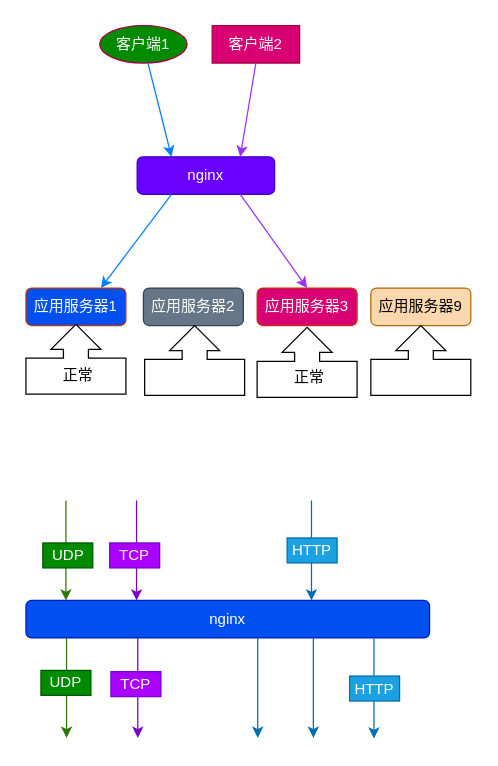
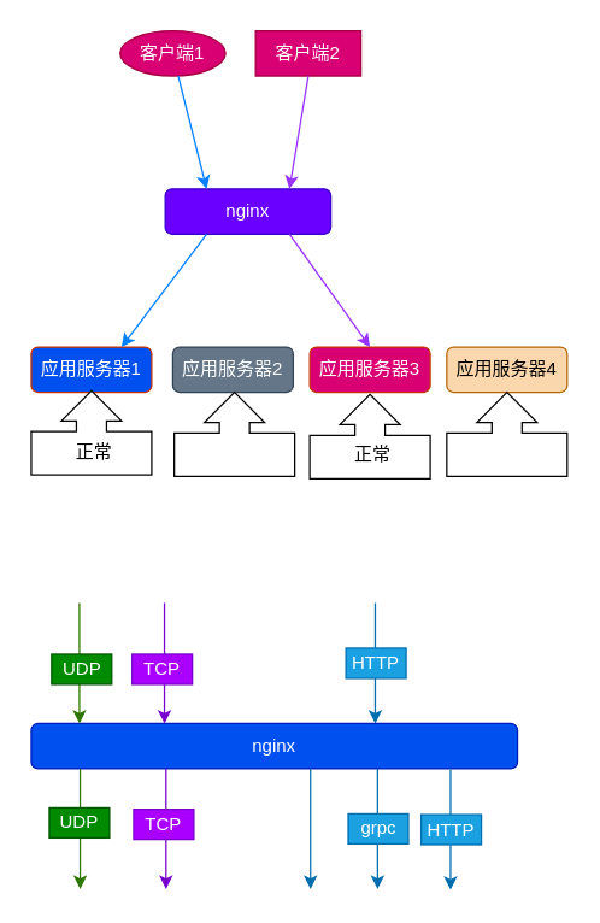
  <mxCell id="0" />
  <mxCell id="1" parent="0" />
  <mxCell id="2" value="" style="group" vertex="1" connectable="0" parent="1"><mxGeometry x="20" y="20" width="356" height="309.5" as="geometry" /></mxCell>
- <mxCell id="3" value="客户端1" style="ellipse;whiteSpace=wrap;html=1;fillColor=#008a00;strokeColor=#A50040;fontColor=#ffffff;" vertex="1" parent="2"><mxGeometry x="59" width="70" height="30" as="geometry" /></mxCell>
+ <mxCell id="3" value="客户端1" style="ellipse;whiteSpace=wrap;html=1;fillColor=#d80073;strokeColor=#A50040;fontColor=#ffffff;" vertex="1" parent="2"><mxGeometry x="59" width="70" height="30" as="geometry" /></mxCell>
  <mxCell id="4" value="客户端2" style="whiteSpace=wrap;html=1;fillColor=#d80073;strokeColor=#A50040;fontColor=#ffffff;rounded=0;" vertex="1" parent="2"><mxGeometry x="149" width="70" height="30" as="geometry" /></mxCell>
  <mxCell id="5" value="nginx" style="rounded=1;whiteSpace=wrap;html=1;fillColor=#6a00ff;strokeColor=#3700CC;fontColor=#ffffff;" vertex="1" parent="2"><mxGeometry x="89" y="105" width="110" height="30" as="geometry" /></mxCell>
  <mxCell id="6" value="应用服务器1" style="rounded=1;whiteSpace=wrap;html=1;fillColor=#0050ef;strokeColor=#C73500;fontColor=#ffffff;" vertex="1" parent="2"><mxGeometry y="210" width="80" height="30" as="geometry" /></mxCell>
  <mxCell id="7" value="" style="endArrow=classic;html=1;entryX=0.25;entryY=0;entryDx=0;entryDy=0;fillColor=#ffff88;strokeColor=#007FFF;" edge="1" parent="2" source="3" target="5"><mxGeometry width="50" height="50" relative="1" as="geometry"><mxPoint x="5" y="315" as="sourcePoint" /><mxPoint x="55" y="265" as="targetPoint" /></mxGeometry></mxCell>
  <mxCell id="8" value="" style="endArrow=classic;html=1;exitX=0.25;exitY=1;exitDx=0;exitDy=0;entryX=0.75;entryY=0;entryDx=0;entryDy=0;strokeColor=#007FFF;" edge="1" parent="2" source="5" target="6"><mxGeometry width="50" height="50" relative="1" as="geometry"><mxPoint x="5" y="315" as="sourcePoint" /><mxPoint x="55" y="265" as="targetPoint" /></mxGeometry></mxCell>
  <mxCell id="9" value="应用服务器2" style="rounded=1;whiteSpace=wrap;html=1;fillColor=#647687;strokeColor=#314354;fontColor=#ffffff;" vertex="1" parent="2"><mxGeometry x="94" y="210" width="80" height="30" as="geometry" /></mxCell>
  <mxCell id="10" value="应用服务器3" style="rounded=1;whiteSpace=wrap;html=1;fillColor=#d80073;strokeColor=#C73500;fontColor=#ffffff;" vertex="1" parent="2"><mxGeometry x="185" y="210" width="80" height="30" as="geometry" /></mxCell>
- <mxCell id="11" value="应用服务器9" style="rounded=1;whiteSpace=wrap;html=1;fillColor=#fad7ac;strokeColor=#b46504;" vertex="1" parent="2"><mxGeometry x="276" y="210" width="80" height="30" as="geometry" /></mxCell>
+ <mxCell id="11" value="应用服务器4" style="rounded=1;whiteSpace=wrap;html=1;fillColor=#fad7ac;strokeColor=#b46504;" vertex="1" parent="2"><mxGeometry x="276" y="210" width="80" height="30" as="geometry" /></mxCell>
  <mxCell id="12" value="" style="endArrow=classic;html=1;exitX=0.5;exitY=1;exitDx=0;exitDy=0;entryX=0.75;entryY=0;entryDx=0;entryDy=0;fillColor=#cce5ff;strokeColor=#9933FF;" edge="1" parent="2" source="4" target="5"><mxGeometry width="50" height="50" relative="1" as="geometry"><mxPoint x="5" y="315" as="sourcePoint" /><mxPoint x="55" y="265" as="targetPoint" /></mxGeometry></mxCell>
  <mxCell id="13" value="" style="endArrow=classic;html=1;exitX=0.75;exitY=1;exitDx=0;exitDy=0;entryX=0.5;entryY=0;entryDx=0;entryDy=0;fillColor=#ffff88;strokeColor=#9933FF;" edge="1" parent="2" source="5" target="10"><mxGeometry width="50" height="50" relative="1" as="geometry"><mxPoint x="5" y="315" as="sourcePoint" /><mxPoint x="55" y="265" as="targetPoint" /></mxGeometry></mxCell>
  <mxCell id="14" value="" style="group" vertex="1" connectable="0" parent="2"><mxGeometry x="12" y="227" width="56" height="80" as="geometry" /></mxCell>
  <mxCell id="15" value="&lt;table&gt;&lt;tbody&gt;&lt;tr&gt;&lt;td&gt;&lt;br&gt;&lt;/td&gt;&lt;td&gt;&lt;br&gt;&lt;/td&gt;&lt;td&gt;&lt;br&gt;&lt;/td&gt;&lt;td&gt;&lt;br&gt;&lt;/td&gt;&lt;/tr&gt;&lt;tr&gt;&lt;td&gt;&lt;br&gt;&lt;/td&gt;&lt;td&gt;&lt;br&gt;&lt;/td&gt;&lt;td&gt;&lt;br&gt;&lt;/td&gt;&lt;td&gt;&lt;br&gt;&lt;/td&gt;&lt;/tr&gt;&lt;tr&gt;&lt;td&gt;&lt;br&gt;&lt;/td&gt;&lt;td&gt;&lt;br&gt;&lt;/td&gt;&lt;td&gt;&lt;br&gt;&lt;/td&gt;&lt;td&gt;&lt;br&gt;&lt;/td&gt;&lt;/tr&gt;&lt;/tbody&gt;&lt;/table&gt;" style="html=1;shadow=0;dashed=0;align=center;verticalAlign=middle;shape=mxgraph.arrows2.calloutArrow;dy=10;dx=20;notch=28.83;arrowHead=10;rotation=-90;" vertex="1" parent="14"><mxGeometry width="56" height="80" as="geometry" /></mxCell>
  <mxCell id="16" value="正常" style="text;html=1;strokeColor=none;fillColor=none;align=center;verticalAlign=middle;whiteSpace=wrap;rounded=0;" vertex="1" parent="14"><mxGeometry x="9.5" y="42.5" width="40" height="20" as="geometry" /></mxCell>
  <mxCell id="17" value="&lt;table&gt;&lt;tbody&gt;&lt;tr&gt;&lt;td&gt;&lt;br&gt;&lt;/td&gt;&lt;td&gt;&lt;br&gt;&lt;/td&gt;&lt;td&gt;&lt;br&gt;&lt;/td&gt;&lt;td&gt;&lt;br&gt;&lt;/td&gt;&lt;/tr&gt;&lt;tr&gt;&lt;td&gt;&lt;br&gt;&lt;/td&gt;&lt;td&gt;&lt;br&gt;&lt;/td&gt;&lt;td&gt;&lt;br&gt;&lt;/td&gt;&lt;td&gt;&lt;br&gt;&lt;/td&gt;&lt;/tr&gt;&lt;tr&gt;&lt;td&gt;&lt;br&gt;&lt;/td&gt;&lt;td&gt;&lt;br&gt;&lt;/td&gt;&lt;td&gt;&lt;br&gt;&lt;/td&gt;&lt;td&gt;&lt;br&gt;&lt;/td&gt;&lt;/tr&gt;&lt;/tbody&gt;&lt;/table&gt;" style="html=1;shadow=0;dashed=0;align=center;verticalAlign=middle;shape=mxgraph.arrows2.calloutArrow;dy=10;dx=20;notch=28.83;arrowHead=10;rotation=-90;" vertex="1" parent="2"><mxGeometry x="197" y="229.5" width="56" height="80" as="geometry" /></mxCell>
  <mxCell id="18" value="正常" style="text;html=1;strokeColor=none;fillColor=none;align=center;verticalAlign=middle;whiteSpace=wrap;rounded=0;" vertex="1" parent="2"><mxGeometry x="206.5" y="272" width="40" height="20" as="geometry" /></mxCell>
  <mxCell id="19" value="&lt;table&gt;&lt;tbody&gt;&lt;tr&gt;&lt;td&gt;&lt;br&gt;&lt;/td&gt;&lt;td&gt;&lt;br&gt;&lt;/td&gt;&lt;td&gt;&lt;br&gt;&lt;/td&gt;&lt;td&gt;&lt;br&gt;&lt;/td&gt;&lt;/tr&gt;&lt;tr&gt;&lt;td&gt;&lt;br&gt;&lt;/td&gt;&lt;td&gt;&lt;br&gt;&lt;/td&gt;&lt;td&gt;&lt;br&gt;&lt;/td&gt;&lt;td&gt;&lt;br&gt;&lt;/td&gt;&lt;/tr&gt;&lt;tr&gt;&lt;td&gt;&lt;br&gt;&lt;/td&gt;&lt;td&gt;&lt;br&gt;&lt;/td&gt;&lt;td&gt;&lt;br&gt;&lt;/td&gt;&lt;td&gt;&lt;br&gt;&lt;/td&gt;&lt;/tr&gt;&lt;/tbody&gt;&lt;/table&gt;" style="html=1;shadow=0;dashed=0;align=center;verticalAlign=middle;shape=mxgraph.arrows2.calloutArrow;dy=10;dx=20;notch=28.83;arrowHead=10;rotation=-90;" vertex="1" parent="2"><mxGeometry x="107" y="228" width="56" height="80" as="geometry" /></mxCell>
  <mxCell id="20" value="&lt;table&gt;&lt;tbody&gt;&lt;tr&gt;&lt;td&gt;&lt;br&gt;&lt;/td&gt;&lt;td&gt;&lt;br&gt;&lt;/td&gt;&lt;td&gt;&lt;br&gt;&lt;/td&gt;&lt;td&gt;&lt;br&gt;&lt;/td&gt;&lt;/tr&gt;&lt;tr&gt;&lt;td&gt;&lt;br&gt;&lt;/td&gt;&lt;td&gt;&lt;br&gt;&lt;/td&gt;&lt;td&gt;&lt;br&gt;&lt;/td&gt;&lt;td&gt;&lt;br&gt;&lt;/td&gt;&lt;/tr&gt;&lt;tr&gt;&lt;td&gt;&lt;br&gt;&lt;/td&gt;&lt;td&gt;&lt;br&gt;&lt;/td&gt;&lt;td&gt;&lt;br&gt;&lt;/td&gt;&lt;td&gt;&lt;br&gt;&lt;/td&gt;&lt;/tr&gt;&lt;/tbody&gt;&lt;/table&gt;" style="html=1;shadow=0;dashed=0;align=center;verticalAlign=middle;shape=mxgraph.arrows2.calloutArrow;dy=10;dx=20;notch=28.83;arrowHead=10;rotation=-90;" vertex="1" parent="2"><mxGeometry x="288" y="228" width="56" height="80" as="geometry" /></mxCell>
  <mxCell id="21" value="" style="group" vertex="1" connectable="0" parent="1"><mxGeometry x="20" y="400" width="323" height="190.5" as="geometry" /></mxCell>
  <mxCell id="22" value="" style="group" vertex="1" connectable="0" parent="21"><mxGeometry width="323" height="190.5" as="geometry" /></mxCell>
  <mxCell id="23" value="nginx" style="rounded=1;whiteSpace=wrap;html=1;fillColor=#0050ef;strokeColor=#001DBC;fontColor=#ffffff;" vertex="1" parent="22"><mxGeometry y="80" width="323" height="30" as="geometry" /></mxCell>
  <mxCell id="24" value="" style="endArrow=classic;html=1;strokeColor=#2D7600;fillColor=#60a917;" edge="1" parent="22"><mxGeometry width="50" height="50" relative="1" as="geometry"><mxPoint x="32" as="sourcePoint" /><mxPoint x="32" y="80" as="targetPoint" /></mxGeometry></mxCell>
  <mxCell id="25" value="" style="endArrow=classic;html=1;strokeColor=#2D7600;fillColor=#60a917;" edge="1" parent="22"><mxGeometry width="50" height="50" relative="1" as="geometry"><mxPoint x="32.5" y="110" as="sourcePoint" /><mxPoint x="32.5" y="190" as="targetPoint" /></mxGeometry></mxCell>
  <mxCell id="26" value="UDP" style="text;html=1;strokeColor=#005700;fillColor=#008a00;align=center;verticalAlign=middle;whiteSpace=wrap;rounded=0;fontColor=#ffffff;" vertex="1" parent="22"><mxGeometry x="13.5" y="34" width="40" height="20" as="geometry" /></mxCell>
  <mxCell id="27" value="UDP" style="text;html=1;strokeColor=#005700;fillColor=#008a00;align=center;verticalAlign=middle;whiteSpace=wrap;rounded=0;fontColor=#ffffff;" vertex="1" parent="22"><mxGeometry x="12" y="136" width="40" height="20" as="geometry" /></mxCell>
  <mxCell id="28" value="" style="group" vertex="1" connectable="0" parent="22"><mxGeometry x="67" width="40" height="80" as="geometry" /></mxCell>
  <mxCell id="29" value="" style="endArrow=classic;html=1;strokeColor=#7700CC;fillColor=#aa00ff;" edge="1" parent="28"><mxGeometry width="50" height="50" relative="1" as="geometry"><mxPoint x="21.5" as="sourcePoint" /><mxPoint x="21.5" y="80" as="targetPoint" /></mxGeometry></mxCell>
  <mxCell id="30" value="TCP" style="text;html=1;strokeColor=#7700CC;fillColor=#aa00ff;align=center;verticalAlign=middle;whiteSpace=wrap;rounded=0;fontColor=#ffffff;" vertex="1" parent="28"><mxGeometry y="34" width="40" height="20" as="geometry" /></mxCell>
  <mxCell id="31" value="" style="group" vertex="1" connectable="0" parent="22"><mxGeometry x="68" y="110" width="40" height="80" as="geometry" /></mxCell>
  <mxCell id="32" value="" style="endArrow=classic;html=1;strokeColor=#7700CC;fillColor=#aa00ff;" edge="1" parent="31"><mxGeometry width="50" height="50" relative="1" as="geometry"><mxPoint x="21.5" as="sourcePoint" /><mxPoint x="21.5" y="80" as="targetPoint" /></mxGeometry></mxCell>
  <mxCell id="33" value="TCP" style="text;html=1;strokeColor=#7700CC;fillColor=#aa00ff;align=center;verticalAlign=middle;whiteSpace=wrap;rounded=0;fontColor=#ffffff;" vertex="1" parent="31"><mxGeometry y="27" width="40" height="20" as="geometry" /></mxCell>
  <mxCell id="34" value="" style="group" vertex="1" connectable="0" parent="22"><mxGeometry x="209" width="40" height="80" as="geometry" /></mxCell>
  <mxCell id="35" value="" style="endArrow=classic;html=1;strokeColor=#006EAF;fillColor=#1ba1e2;" edge="1" parent="34"><mxGeometry width="50" height="50" relative="1" as="geometry"><mxPoint x="19.5" as="sourcePoint" /><mxPoint x="19.5" y="80" as="targetPoint" /></mxGeometry></mxCell>
  <mxCell id="36" value="HTTP" style="text;html=1;strokeColor=#006EAF;fillColor=#1ba1e2;align=center;verticalAlign=middle;whiteSpace=wrap;rounded=0;fontColor=#ffffff;" vertex="1" parent="34"><mxGeometry y="30" width="40" height="20" as="geometry" /></mxCell>
  <mxCell id="37" value="" style="group" vertex="1" connectable="0" parent="22"><mxGeometry x="259" y="110.5" width="40" height="80" as="geometry" /></mxCell>
  <mxCell id="38" value="" style="endArrow=classic;html=1;strokeColor=#006EAF;fillColor=#1ba1e2;" edge="1" parent="37"><mxGeometry width="50" height="50" relative="1" as="geometry"><mxPoint x="19.5" as="sourcePoint" /><mxPoint x="19.5" y="80" as="targetPoint" /></mxGeometry></mxCell>
  <mxCell id="39" value="HTTP" style="text;html=1;strokeColor=#006EAF;fillColor=#1ba1e2;align=center;verticalAlign=middle;whiteSpace=wrap;rounded=0;fontColor=#ffffff;" vertex="1" parent="37"><mxGeometry y="30" width="40" height="20" as="geometry" /></mxCell>
  <mxCell id="40" value="" style="group" vertex="1" connectable="0" parent="22"><mxGeometry x="210.5" y="110" width="40" height="80" as="geometry" /></mxCell>
  <mxCell id="41" value="" style="endArrow=classic;html=1;strokeColor=#006EAF;fillColor=#1ba1e2;" edge="1" parent="40"><mxGeometry width="50" height="50" relative="1" as="geometry"><mxPoint x="19.5" as="sourcePoint" /><mxPoint x="19.5" y="80" as="targetPoint" /></mxGeometry></mxCell>
+ <mxCell id="42" value="grpc" style="text;html=1;strokeColor=#006EAF;fillColor=#1ba1e2;align=center;verticalAlign=middle;whiteSpace=wrap;rounded=0;fontColor=#ffffff;" vertex="1" parent="40"><mxGeometry y="30" width="40" height="20" as="geometry" /></mxCell>
  <mxCell id="43" value="" style="group" vertex="1" connectable="0" parent="22"><mxGeometry x="166" y="110" width="40" height="80" as="geometry" /></mxCell>
  <mxCell id="44" value="" style="endArrow=classic;html=1;strokeColor=#006EAF;fillColor=#1ba1e2;" edge="1" parent="43"><mxGeometry width="50" height="50" relative="1" as="geometry"><mxPoint x="19.5" as="sourcePoint" /><mxPoint x="19.5" y="80" as="targetPoint" /></mxGeometry></mxCell>
